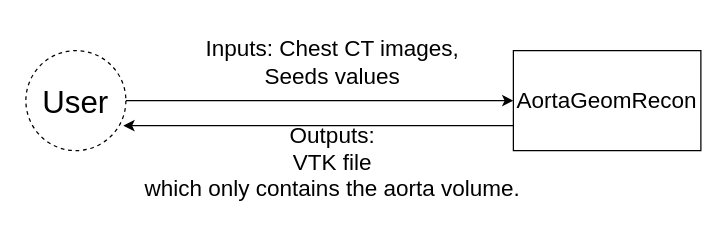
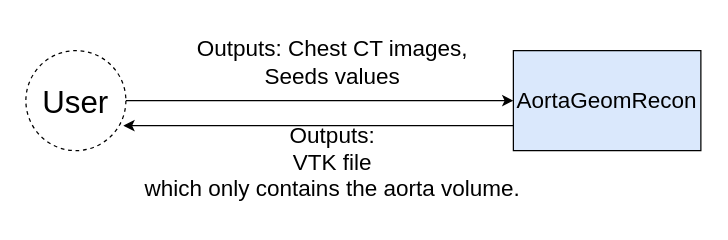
  <mxCell id="0" />
  <mxCell id="1" parent="0" />
  <mxCell id="2" style="edgeStyle=orthogonalEdgeStyle;rounded=0;orthogonalLoop=1;jettySize=auto;html=1;exitX=0;exitY=0.75;exitDx=0;exitDy=0;entryX=0.975;entryY=0.75;entryDx=0;entryDy=0;entryPerimeter=0;fontSize=18;" edge="1" parent="1" source="3" target="5"><mxGeometry relative="1" as="geometry" /></mxCell>
- <mxCell id="3" value="&lt;font style=&quot;font-size: 18px;&quot;&gt;AortaGeomRecon&lt;/font&gt;" style="rounded=0;whiteSpace=wrap;html=1;" vertex="1" parent="1"><mxGeometry x="410" y="40" width="150" height="80" as="geometry" /></mxCell>
+ <mxCell id="3" value="&lt;font style=&quot;font-size: 18px;&quot;&gt;AortaGeomRecon&lt;/font&gt;" style="rounded=0;whiteSpace=wrap;html=1;fillColor=#dae8fc;" vertex="1" parent="1"><mxGeometry x="410" y="40" width="150" height="80" as="geometry" /></mxCell>
  <mxCell id="4" style="edgeStyle=orthogonalEdgeStyle;rounded=0;orthogonalLoop=1;jettySize=auto;html=1;entryX=0;entryY=0.5;entryDx=0;entryDy=0;fontSize=18;" edge="1" parent="1" source="5" target="3"><mxGeometry relative="1" as="geometry" /></mxCell>
  <mxCell id="5" value="&lt;font style=&quot;font-size: 25px;&quot;&gt;User&lt;/font&gt;" style="ellipse;whiteSpace=wrap;html=1;aspect=fixed;dashed=1;" vertex="1" parent="1"><mxGeometry x="20" y="40" width="80" height="80" as="geometry" /></mxCell>
- <mxCell id="6" value="Inputs: Chest CT images,&lt;br&gt;Seeds values" style="text;html=1;align=center;verticalAlign=middle;resizable=0;points=[];autosize=1;strokeColor=none;fillColor=none;fontSize=18;" vertex="1" parent="1"><mxGeometry x="150" y="20" width="230" height="60" as="geometry" /></mxCell>
+ <mxCell id="6" value="Outputs: Chest CT images,&lt;br&gt;Seeds values" style="text;html=1;align=center;verticalAlign=middle;resizable=0;points=[];autosize=1;strokeColor=none;fillColor=none;fontSize=18;" vertex="1" parent="1"><mxGeometry x="150" y="20" width="230" height="60" as="geometry" /></mxCell>
  <mxCell id="7" value="Outputs: &lt;br&gt;VTK file&lt;br&gt;which only contains the aorta volume." style="text;html=1;align=center;verticalAlign=middle;resizable=0;points=[];autosize=1;strokeColor=none;fillColor=none;fontSize=18;" vertex="1" parent="1"><mxGeometry x="105" y="90" width="320" height="80" as="geometry" /></mxCell>
